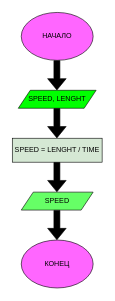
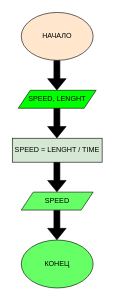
  <mxCell id="0" />
  <mxCell id="1" parent="0" />
- <mxCell id="2" value="НАЧАЛО" style="ellipse;whiteSpace=wrap;html=1;fillColor=#FF66FF;" vertex="1" parent="1"><mxGeometry x="35" y="20" width="120" height="80" as="geometry" /></mxCell>
+ <mxCell id="2" value="НАЧАЛО" style="ellipse;whiteSpace=wrap;html=1;fillColor=#ffe6cc;" vertex="1" parent="1"><mxGeometry x="35" y="20" width="120" height="80" as="geometry" /></mxCell>
  <mxCell id="3" value="" style="shape=flexArrow;endArrow=classic;html=1;rounded=0;fillColor=#000000;" edge="1" parent="1"><mxGeometry width="50" height="50" relative="1" as="geometry"><mxPoint x="94.5" y="100" as="sourcePoint" /><mxPoint x="94.5" y="150" as="targetPoint" /></mxGeometry></mxCell>
  <mxCell id="4" value="SPEED, LENGHT" style="shape=parallelogram;perimeter=parallelogramPerimeter;whiteSpace=wrap;html=1;fixedSize=1;fillColor=#00FF00;" vertex="1" parent="1"><mxGeometry x="30" y="150" width="130" height="30" as="geometry" /></mxCell>
  <mxCell id="5" value="" style="shape=flexArrow;endArrow=classic;html=1;rounded=0;fillColor=#000000;" edge="1" parent="1"><mxGeometry width="50" height="50" relative="1" as="geometry"><mxPoint x="94.5" y="180" as="sourcePoint" /><mxPoint x="94.5" y="230" as="targetPoint" /></mxGeometry></mxCell>
  <mxCell id="6" value="SPEED = LENGHT / TIME" style="rounded=0;whiteSpace=wrap;html=1;fillColor=#d5e8d4;" vertex="1" parent="1"><mxGeometry x="20" y="230" width="150" height="40" as="geometry" /></mxCell>
  <mxCell id="7" value="" style="shape=flexArrow;endArrow=classic;html=1;rounded=0;fillColor=#000000;" edge="1" parent="1"><mxGeometry width="50" height="50" relative="1" as="geometry"><mxPoint x="94.5" y="270" as="sourcePoint" /><mxPoint x="94.5" y="320" as="targetPoint" /></mxGeometry></mxCell>
- <mxCell id="8" value="КОНЕЦ" style="ellipse;whiteSpace=wrap;html=1;fillColor=#FF66FF;" vertex="1" parent="1"><mxGeometry x="35" y="400" width="120" height="80" as="geometry" /></mxCell>
+ <mxCell id="8" value="КОНЕЦ" style="ellipse;whiteSpace=wrap;html=1;fillColor=#66ff66;" vertex="1" parent="1"><mxGeometry x="35" y="400" width="120" height="80" as="geometry" /></mxCell>
  <mxCell id="9" value="SPEED" style="shape=parallelogram;perimeter=parallelogramPerimeter;whiteSpace=wrap;html=1;fixedSize=1;fillColor=#66FF66;" vertex="1" parent="1"><mxGeometry x="35" y="320" width="120" height="30" as="geometry" /></mxCell>
  <mxCell id="10" value="" style="shape=flexArrow;endArrow=classic;html=1;rounded=0;fillColor=#000000;" edge="1" parent="1"><mxGeometry width="50" height="50" relative="1" as="geometry"><mxPoint x="94.5" y="350" as="sourcePoint" /><mxPoint x="94.5" y="400" as="targetPoint" /></mxGeometry></mxCell>
